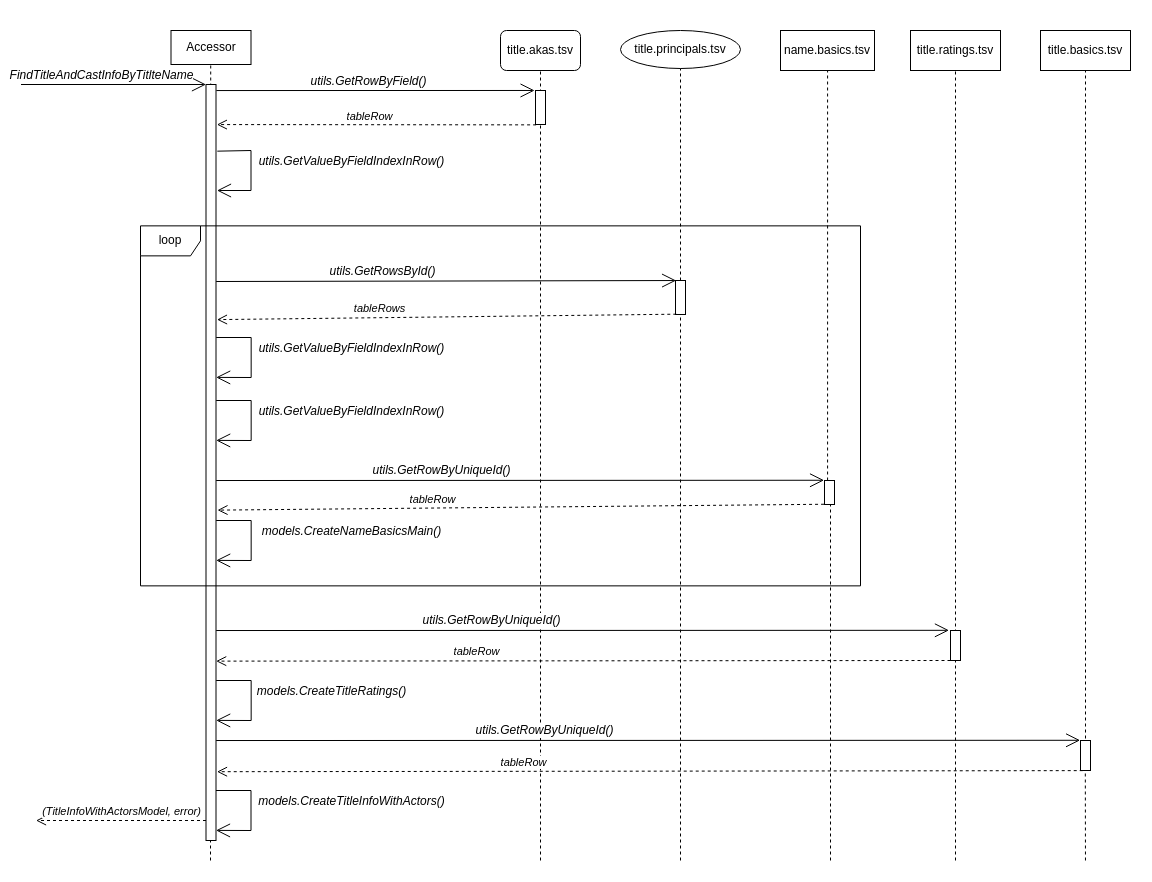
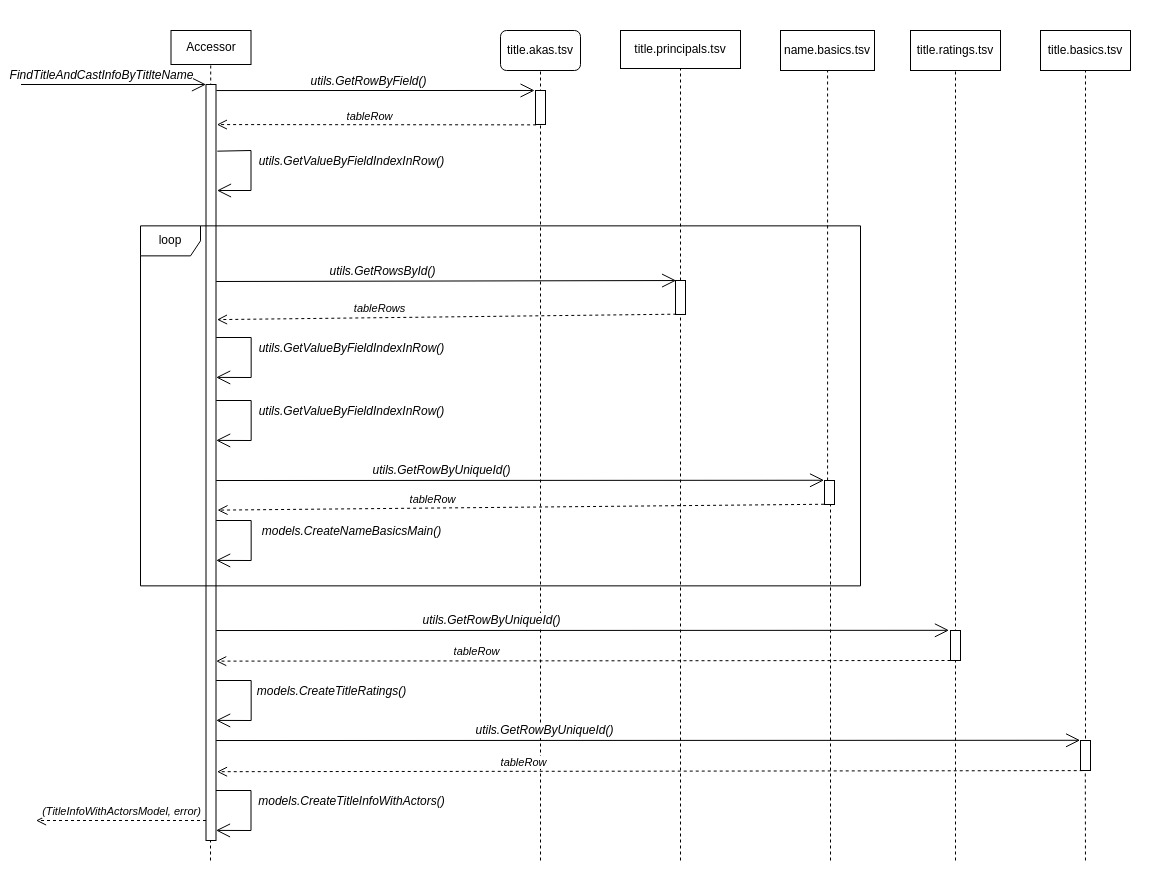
  <mxCell id="0" />
  <mxCell id="1" parent="0" />
  <mxCell id="2" value="" style="endArrow=none;dashed=1;html=1;rounded=0;" parent="1" edge="1"><mxGeometry width="50" height="50" relative="1" as="geometry"><mxPoint x="1084.97" y="860" as="sourcePoint" /><mxPoint x="1084.76" y="740" as="targetPoint" /></mxGeometry></mxCell>
  <mxCell id="3" value="Accessor" style="rounded=0;whiteSpace=wrap;html=1;" parent="1" vertex="1"><mxGeometry x="170.5" y="30" width="80" height="34" as="geometry" /></mxCell>
  <mxCell id="4" value="" style="endArrow=none;dashed=1;html=1;rounded=0;startArrow=none;" parent="1" edge="1"><mxGeometry width="50" height="50" relative="1" as="geometry"><mxPoint x="210" y="860" as="sourcePoint" /><mxPoint x="210.21" y="64" as="targetPoint" /></mxGeometry></mxCell>
  <mxCell id="5" value="" style="html=1;points=[];perimeter=orthogonalPerimeter;" parent="1" vertex="1"><mxGeometry x="205.5" y="84" width="10" height="756" as="geometry" /></mxCell>
  <mxCell id="6" value="&lt;i&gt;(TitleInfoWithActorsModel, error)&lt;/i&gt;" style="html=1;verticalAlign=bottom;endArrow=open;dashed=1;endSize=8;rounded=0;" parent="1" edge="1"><mxGeometry relative="1" as="geometry"><mxPoint x="205.5" y="820" as="sourcePoint" /><mxPoint x="35.5" y="820" as="targetPoint" /><Array as="points" /></mxGeometry></mxCell>
  <mxCell id="7" value="" style="endArrow=open;endFill=1;endSize=12;html=1;rounded=0;" parent="1" edge="1"><mxGeometry width="160" relative="1" as="geometry"><mxPoint x="20.5" y="84" as="sourcePoint" /><mxPoint x="205.5" y="84" as="targetPoint" /></mxGeometry></mxCell>
  <mxCell id="8" value="&lt;i style=&quot;font-size: 12px; text-align: left;&quot;&gt;FindTitleAndCastInfoByTitlteName&lt;/i&gt;" style="edgeLabel;html=1;align=center;verticalAlign=middle;resizable=0;points=[];" parent="7" vertex="1" connectable="0"><mxGeometry x="-0.197" relative="1" as="geometry"><mxPoint x="6" y="-10" as="offset" /></mxGeometry></mxCell>
  <mxCell id="9" value="" style="endArrow=open;endFill=1;endSize=12;html=1;rounded=0;exitX=1.036;exitY=0.008;exitDx=0;exitDy=0;exitPerimeter=0;entryX=-0.091;entryY=-0.001;entryDx=0;entryDy=0;entryPerimeter=0;" parent="1" source="5" target="22" edge="1"><mxGeometry width="160" relative="1" as="geometry"><mxPoint x="215.5" y="94" as="sourcePoint" /><mxPoint x="530" y="90" as="targetPoint" /><Array as="points" /></mxGeometry></mxCell>
  <mxCell id="10" value="&lt;i style=&quot;font-size: 12px; text-align: left;&quot;&gt;utils.GetRowByField()&lt;/i&gt;" style="edgeLabel;html=1;align=center;verticalAlign=middle;resizable=0;points=[];" parent="9" vertex="1" connectable="0"><mxGeometry x="-0.197" relative="1" as="geometry"><mxPoint x="24" y="-10" as="offset" /></mxGeometry></mxCell>
  <mxCell id="11" value="" style="endArrow=open;endFill=1;endSize=12;html=1;rounded=0;exitX=1.081;exitY=0.077;exitDx=0;exitDy=0;exitPerimeter=0;" parent="1" edge="1"><mxGeometry width="160" relative="1" as="geometry"><mxPoint x="216.81" y="150.672" as="sourcePoint" /><mxPoint x="216.5" y="190" as="targetPoint" /><Array as="points"><mxPoint x="250.5" y="150" /><mxPoint x="250.5" y="190" /></Array></mxGeometry></mxCell>
  <mxCell id="12" value="&lt;i style=&quot;font-size: 12px; text-align: left;&quot;&gt;utils.GetValueByFieldIndexInRow()&lt;/i&gt;" style="edgeLabel;html=1;align=center;verticalAlign=middle;resizable=0;points=[];" parent="11" vertex="1" connectable="0"><mxGeometry x="-0.197" relative="1" as="geometry"><mxPoint x="100" y="1" as="offset" /></mxGeometry></mxCell>
  <mxCell id="13" value="" style="group" parent="1" vertex="1" connectable="0"><mxGeometry x="784" y="24" width="90" height="540" as="geometry" /></mxCell>
  <mxCell id="14" value="" style="html=1;points=[];perimeter=orthogonalPerimeter;" parent="13" vertex="1"><mxGeometry x="40" y="456" width="10" height="24" as="geometry" /></mxCell>
  <mxCell id="15" value="" style="endArrow=none;dashed=1;html=1;rounded=0;" parent="13" target="14" edge="1"><mxGeometry width="50" height="50" relative="1" as="geometry"><mxPoint x="46" y="836" as="sourcePoint" /><mxPoint x="1699" y="74" as="targetPoint" /></mxGeometry></mxCell>
  <mxCell id="16" value="&lt;i&gt;tableRow&lt;/i&gt;" style="html=1;verticalAlign=bottom;endArrow=open;dashed=1;endSize=8;rounded=0;entryX=1.089;entryY=0.053;entryDx=0;entryDy=0;entryPerimeter=0;exitX=0.06;exitY=1.011;exitDx=0;exitDy=0;exitPerimeter=0;" parent="1" source="22" target="5" edge="1"><mxGeometry x="0.046" y="1" relative="1" as="geometry"><mxPoint x="530" y="120" as="sourcePoint" /><mxPoint x="215.5" y="123.17" as="targetPoint" /><Array as="points" /><mxPoint as="offset" /></mxGeometry></mxCell>
  <mxCell id="17" value="" style="endArrow=open;endFill=1;endSize=12;html=1;rounded=0;entryX=0.06;entryY=0.001;entryDx=0;entryDy=0;entryPerimeter=0;" parent="1" target="27" edge="1"><mxGeometry width="160" relative="1" as="geometry"><mxPoint x="215.67" y="281" as="sourcePoint" /><mxPoint x="680.17" y="281" as="targetPoint" /><Array as="points" /></mxGeometry></mxCell>
  <mxCell id="18" value="&lt;i style=&quot;font-size: 12px; text-align: left;&quot;&gt;utils.GetRowsById()&lt;/i&gt;" style="edgeLabel;html=1;align=center;verticalAlign=middle;resizable=0;points=[];" parent="17" vertex="1" connectable="0"><mxGeometry x="-0.197" relative="1" as="geometry"><mxPoint x="-19" y="-10" as="offset" /></mxGeometry></mxCell>
  <mxCell id="19" value="" style="group" parent="1" vertex="1" connectable="0"><mxGeometry x="500" y="24" width="415" height="561.36" as="geometry" /></mxCell>
  <mxCell id="20" value="title.akas.tsv" style="whiteSpace=wrap;html=1;rounded=1;" parent="19" vertex="1"><mxGeometry y="6" width="80" height="40" as="geometry" /></mxCell>
  <mxCell id="21" value="" style="endArrow=none;dashed=1;html=1;rounded=0;" parent="19" target="20" edge="1"><mxGeometry width="50" height="50" relative="1" as="geometry"><mxPoint x="40" y="836" as="sourcePoint" /><mxPoint x="60" y="60" as="targetPoint" /></mxGeometry></mxCell>
  <mxCell id="22" value="&lt;span style=&quot;color: rgba(0, 0, 0, 0); font-family: monospace; font-size: 0px; text-align: start;&quot;&gt;%3CmxGraphModel%3E%3Croot%3E%3CmxCell%20id%3D%220%22%2F%3E%3CmxCell%20id%3D%221%22%20parent%3D%220%22%2F%3E%3CmxCell%20id%3D%222%22%20value%3D%22%22%20style%3D%22html%3D1%3Bpoints%3D%5B%5D%3Bperimeter%3DorthogonalPerimeter%3B%22%20vertex%3D%221%22%20parent%3D%221%22%3E%3CmxGeometry%20x%3D%221545%22%20y%3D%22290%22%20width%3D%2210%22%20height%3D%2234%22%20as%3D%22geometry%22%2F%3E%3C%2FmxCell%3E%3C%2Froot%3E%3C%2FmxGraphModel%3E&lt;/span&gt;" style="html=1;points=[];perimeter=orthogonalPerimeter;" parent="19" vertex="1"><mxGeometry x="35" y="66" width="10" height="34" as="geometry" /></mxCell>
  <mxCell id="23" value="name.basics.tsv" style="rounded=0;whiteSpace=wrap;html=1;" parent="19" vertex="1"><mxGeometry x="280" y="6" width="94" height="40" as="geometry" /></mxCell>
  <mxCell id="24" value="" style="group" parent="1" vertex="1" connectable="0"><mxGeometry x="620" y="24" width="270" height="561.36" as="geometry" /></mxCell>
- <mxCell id="25" value="title.principals.tsv" style="ellipse;whiteSpace=wrap;html=1;" parent="24" vertex="1"><mxGeometry y="6" width="120" height="38" as="geometry" /></mxCell>
+ <mxCell id="25" value="title.principals.tsv" style="rounded=0;whiteSpace=wrap;html=1;" parent="24" vertex="1"><mxGeometry y="6" width="120" height="38" as="geometry" /></mxCell>
  <mxCell id="26" value="" style="endArrow=none;dashed=1;html=1;rounded=0;startArrow=none;" parent="24" source="27" target="25" edge="1"><mxGeometry width="50" height="50" relative="1" as="geometry"><mxPoint x="60" y="540" as="sourcePoint" /><mxPoint x="140" y="100" as="targetPoint" /></mxGeometry></mxCell>
  <mxCell id="27" value="" style="html=1;points=[];perimeter=orthogonalPerimeter;" parent="24" vertex="1"><mxGeometry x="55" y="256" width="10" height="34" as="geometry" /></mxCell>
  <mxCell id="28" value="" style="endArrow=none;dashed=1;html=1;rounded=0;" parent="24" target="27" edge="1"><mxGeometry width="50" height="50" relative="1" as="geometry"><mxPoint x="60" y="836" as="sourcePoint" /><mxPoint x="1550.0" y="74" as="targetPoint" /><Array as="points"><mxPoint x="60" y="676" /></Array></mxGeometry></mxCell>
  <mxCell id="29" value="" style="group" parent="24" vertex="1" connectable="0"><mxGeometry x="-480" y="196" width="720" height="365.36" as="geometry" /></mxCell>
  <mxCell id="30" value="" style="group" parent="29" vertex="1" connectable="0"><mxGeometry y="5.357" width="720" height="360.003" as="geometry" /></mxCell>
  <mxCell id="31" value="loop" style="shape=umlFrame;whiteSpace=wrap;html=1;" parent="30" vertex="1"><mxGeometry y="0.003" width="720" height="360" as="geometry" /></mxCell>
  <mxCell id="32" value="&lt;i&gt;tableRows&lt;/i&gt;" style="html=1;verticalAlign=bottom;endArrow=open;dashed=1;endSize=8;rounded=0;exitX=0.079;exitY=0.991;exitDx=0;exitDy=0;exitPerimeter=0;entryX=1.1;entryY=0.311;entryDx=0;entryDy=0;entryPerimeter=0;" parent="1" source="27" target="5" edge="1"><mxGeometry x="0.292" relative="1" as="geometry"><mxPoint x="670" y="310" as="sourcePoint" /><mxPoint x="220" y="314" as="targetPoint" /><Array as="points" /><mxPoint as="offset" /></mxGeometry></mxCell>
  <mxCell id="33" value="" style="endArrow=open;endFill=1;endSize=12;html=1;rounded=0;entryX=1;entryY=0.798;entryDx=0;entryDy=0;entryPerimeter=0;" parent="1" edge="1"><mxGeometry width="160" relative="1" as="geometry"><mxPoint x="215.67" y="337" as="sourcePoint" /><mxPoint x="215.67" y="376.9" as="targetPoint" /><Array as="points"><mxPoint x="250.67" y="337" /><mxPoint x="250.67" y="377" /></Array></mxGeometry></mxCell>
  <mxCell id="34" value="&lt;i style=&quot;font-size: 12px; text-align: left;&quot;&gt;utils.GetValueByFieldIndexInRow()&lt;/i&gt;" style="edgeLabel;html=1;align=center;verticalAlign=middle;resizable=0;points=[];" parent="33" vertex="1" connectable="0"><mxGeometry x="-0.197" relative="1" as="geometry"><mxPoint x="100" y="1" as="offset" /></mxGeometry></mxCell>
  <mxCell id="35" value="" style="endArrow=open;endFill=1;endSize=12;html=1;rounded=0;entryX=1;entryY=0.798;entryDx=0;entryDy=0;entryPerimeter=0;" parent="1" edge="1"><mxGeometry width="160" relative="1" as="geometry"><mxPoint x="215.67" y="400" as="sourcePoint" /><mxPoint x="215.67" y="439.9" as="targetPoint" /><Array as="points"><mxPoint x="250.67" y="400" /><mxPoint x="250.67" y="440" /></Array></mxGeometry></mxCell>
  <mxCell id="36" value="&lt;i style=&quot;font-size: 12px; text-align: left;&quot;&gt;utils.GetValueByFieldIndexInRow()&lt;/i&gt;" style="edgeLabel;html=1;align=center;verticalAlign=middle;resizable=0;points=[];" parent="35" vertex="1" connectable="0"><mxGeometry x="-0.197" relative="1" as="geometry"><mxPoint x="100" y="1" as="offset" /></mxGeometry></mxCell>
  <mxCell id="37" value="" style="endArrow=open;endFill=1;endSize=12;html=1;rounded=0;exitX=0.993;exitY=0.514;exitDx=0;exitDy=0;exitPerimeter=0;entryX=-0.044;entryY=-0.01;entryDx=0;entryDy=0;entryPerimeter=0;" parent="1" target="14" edge="1"><mxGeometry width="160" relative="1" as="geometry"><mxPoint x="215.67" y="480.03" as="sourcePoint" /><mxPoint x="810" y="480" as="targetPoint" /><Array as="points" /></mxGeometry></mxCell>
  <mxCell id="38" value="&lt;i style=&quot;font-size: 12px; text-align: left;&quot;&gt;utils.GetRowByUniqueId()&lt;/i&gt;" style="edgeLabel;html=1;align=center;verticalAlign=middle;resizable=0;points=[];" parent="37" vertex="1" connectable="0"><mxGeometry x="-0.197" relative="1" as="geometry"><mxPoint x="-19" y="-10" as="offset" /></mxGeometry></mxCell>
  <mxCell id="39" value="" style="endArrow=open;endFill=1;endSize=12;html=1;rounded=0;entryX=1;entryY=0.798;entryDx=0;entryDy=0;entryPerimeter=0;" parent="1" edge="1"><mxGeometry width="160" relative="1" as="geometry"><mxPoint x="215.67" y="520" as="sourcePoint" /><mxPoint x="215.67" y="559.9" as="targetPoint" /><Array as="points"><mxPoint x="250.67" y="520" /><mxPoint x="250.67" y="560" /></Array></mxGeometry></mxCell>
  <mxCell id="40" value="&lt;i style=&quot;font-size: 12px; text-align: left;&quot;&gt;models.CreateNameBasicsMain()&lt;/i&gt;" style="edgeLabel;html=1;align=center;verticalAlign=middle;resizable=0;points=[];" parent="39" vertex="1" connectable="0"><mxGeometry x="-0.197" relative="1" as="geometry"><mxPoint x="100" y="1" as="offset" /></mxGeometry></mxCell>
  <mxCell id="41" value="" style="group" parent="1" vertex="1" connectable="0"><mxGeometry x="910" y="20" width="90" height="840" as="geometry" /></mxCell>
  <mxCell id="42" value="title.ratings.tsv" style="rounded=0;whiteSpace=wrap;html=1;" parent="41" vertex="1"><mxGeometry y="10" width="90" height="40" as="geometry" /></mxCell>
  <mxCell id="43" value="" style="endArrow=none;dashed=1;html=1;rounded=0;" parent="41" target="42" edge="1"><mxGeometry width="50" height="50" relative="1" as="geometry"><mxPoint x="45" y="840" as="sourcePoint" /><mxPoint x="105" y="155.556" as="targetPoint" /></mxGeometry></mxCell>
  <mxCell id="44" value="&lt;span style=&quot;color: rgba(0, 0, 0, 0); font-family: monospace; font-size: 0px; text-align: start;&quot;&gt;%3CmxGraphModel%3E%3Croot%3E%3CmxCell%20id%3D%220%22%2F%3E%3CmxCell%20id%3D%221%22%20parent%3D%220%22%2F%3E%3CmxCell%20id%3D%222%22%20value%3D%22%22%20style%3D%22html%3D1%3Bpoints%3D%5B%5D%3Bperimeter%3DorthogonalPerimeter%3B%22%20vertex%3D%221%22%20parent%3D%221%22%3E%3CmxGeometry%20x%3D%221545%22%20y%3D%22290%22%20width%3D%2210%22%20height%3D%2234%22%20as%3D%22geometry%22%2F%3E%3C%2FmxCell%3E%3C%2Froot%3E%3C%2FmxGraphModel%3E&lt;/span&gt;" style="html=1;points=[];perimeter=orthogonalPerimeter;" parent="41" vertex="1"><mxGeometry x="40" y="610" width="10" height="30" as="geometry" /></mxCell>
  <mxCell id="45" value="" style="endArrow=open;endFill=1;endSize=12;html=1;rounded=0;exitX=0.993;exitY=0.514;exitDx=0;exitDy=0;exitPerimeter=0;entryX=-0.153;entryY=-0.006;entryDx=0;entryDy=0;entryPerimeter=0;" parent="1" target="44" edge="1"><mxGeometry width="160" relative="1" as="geometry"><mxPoint x="215.67" y="630.03" as="sourcePoint" /><mxPoint x="960" y="630" as="targetPoint" /><Array as="points" /></mxGeometry></mxCell>
  <mxCell id="46" value="&lt;i style=&quot;font-size: 12px; text-align: left;&quot;&gt;utils.GetRowByUniqueId()&lt;/i&gt;" style="edgeLabel;html=1;align=center;verticalAlign=middle;resizable=0;points=[];" parent="45" vertex="1" connectable="0"><mxGeometry x="-0.197" relative="1" as="geometry"><mxPoint x="-19" y="-10" as="offset" /></mxGeometry></mxCell>
  <mxCell id="47" value="&lt;i&gt;tableRow&lt;/i&gt;" style="html=1;verticalAlign=bottom;endArrow=open;dashed=1;endSize=8;rounded=0;entryX=1.07;entryY=0.099;entryDx=0;entryDy=0;entryPerimeter=0;" parent="1" edge="1"><mxGeometry x="0.292" relative="1" as="geometry"><mxPoint x="950" y="660" as="sourcePoint" /><mxPoint x="215.67" y="660.63" as="targetPoint" /><Array as="points" /><mxPoint as="offset" /></mxGeometry></mxCell>
  <mxCell id="48" value="" style="endArrow=open;endFill=1;endSize=12;html=1;rounded=0;entryX=1;entryY=0.798;entryDx=0;entryDy=0;entryPerimeter=0;" parent="1" edge="1"><mxGeometry width="160" relative="1" as="geometry"><mxPoint x="215.67" y="680" as="sourcePoint" /><mxPoint x="215.67" y="719.9" as="targetPoint" /><Array as="points"><mxPoint x="250.67" y="680" /><mxPoint x="250.67" y="720" /></Array></mxGeometry></mxCell>
  <mxCell id="49" value="&lt;i style=&quot;font-size: 12px; text-align: left;&quot;&gt;models.CreateTitleRatings()&lt;/i&gt;" style="edgeLabel;html=1;align=center;verticalAlign=middle;resizable=0;points=[];" parent="48" vertex="1" connectable="0"><mxGeometry x="-0.197" relative="1" as="geometry"><mxPoint x="80" y="1" as="offset" /></mxGeometry></mxCell>
  <mxCell id="50" value="" style="endArrow=open;endFill=1;endSize=12;html=1;rounded=0;exitX=0.993;exitY=0.514;exitDx=0;exitDy=0;exitPerimeter=0;entryX=-0.038;entryY=-0.007;entryDx=0;entryDy=0;entryPerimeter=0;" parent="1" edge="1" target="59"><mxGeometry width="160" relative="1" as="geometry"><mxPoint x="215.67" y="740.03" as="sourcePoint" /><mxPoint x="1100.17" y="740" as="targetPoint" /><Array as="points" /></mxGeometry></mxCell>
  <mxCell id="51" value="&lt;i style=&quot;font-size: 12px; text-align: left;&quot;&gt;utils.GetRowByUniqueId()&lt;/i&gt;" style="edgeLabel;html=1;align=center;verticalAlign=middle;resizable=0;points=[];" parent="50" vertex="1" connectable="0"><mxGeometry x="-0.197" relative="1" as="geometry"><mxPoint x="-19" y="-10" as="offset" /></mxGeometry></mxCell>
  <mxCell id="52" value="&lt;i&gt;tableRow&lt;/i&gt;" style="html=1;verticalAlign=bottom;endArrow=open;dashed=1;endSize=8;rounded=0;entryX=1.1;entryY=0.909;entryDx=0;entryDy=0;entryPerimeter=0;exitX=0.222;exitY=1.004;exitDx=0;exitDy=0;exitPerimeter=0;" parent="1" source="59" target="5" edge="1"><mxGeometry x="0.292" relative="1" as="geometry"><mxPoint x="1090" y="770" as="sourcePoint" /><mxPoint x="215.67" y="760" as="targetPoint" /><Array as="points" /><mxPoint as="offset" /></mxGeometry></mxCell>
  <mxCell id="53" value="" style="group" parent="1" vertex="1" connectable="0"><mxGeometry x="1040" y="20" width="90" height="730" as="geometry" /></mxCell>
  <mxCell id="54" value="title.basics.tsv" style="rounded=0;whiteSpace=wrap;html=1;" parent="53" vertex="1"><mxGeometry y="10" width="90" height="40" as="geometry" /></mxCell>
  <mxCell id="55" value="" style="endArrow=none;dashed=1;html=1;rounded=0;" parent="53" target="54" edge="1"><mxGeometry width="50" height="50" relative="1" as="geometry"><mxPoint x="45" y="730" as="sourcePoint" /><mxPoint x="105" y="135.185" as="targetPoint" /></mxGeometry></mxCell>
  <mxCell id="56" value="" style="endArrow=open;endFill=1;endSize=12;html=1;rounded=0;entryX=1;entryY=0.798;entryDx=0;entryDy=0;entryPerimeter=0;" parent="1" edge="1"><mxGeometry width="160" relative="1" as="geometry"><mxPoint x="215.5" y="790" as="sourcePoint" /><mxPoint x="215.5" y="829.9" as="targetPoint" /><Array as="points"><mxPoint x="250.5" y="790" /><mxPoint x="250.5" y="830" /></Array></mxGeometry></mxCell>
  <mxCell id="57" value="&lt;i style=&quot;font-size: 12px; text-align: left;&quot;&gt;models.CreateTitleInfoWithActors()&lt;/i&gt;" style="edgeLabel;html=1;align=center;verticalAlign=middle;resizable=0;points=[];" parent="56" vertex="1" connectable="0"><mxGeometry x="-0.197" relative="1" as="geometry"><mxPoint x="100" y="1" as="offset" /></mxGeometry></mxCell>
  <mxCell id="58" value="&lt;i&gt;tableRow&lt;/i&gt;" style="html=1;verticalAlign=bottom;endArrow=open;dashed=1;endSize=8;rounded=0;exitX=-0.044;exitY=0.99;exitDx=0;exitDy=0;exitPerimeter=0;entryX=1.15;entryY=0.563;entryDx=0;entryDy=0;entryPerimeter=0;" parent="1" source="14" target="5" edge="1"><mxGeometry x="0.292" relative="1" as="geometry"><mxPoint x="810" y="500" as="sourcePoint" /><mxPoint x="220" y="510" as="targetPoint" /><Array as="points" /><mxPoint as="offset" /></mxGeometry></mxCell>
  <mxCell id="59" value="&lt;span style=&quot;color: rgba(0, 0, 0, 0); font-family: monospace; font-size: 0px; text-align: start;&quot;&gt;%3CmxGraphModel%3E%3Croot%3E%3CmxCell%20id%3D%220%22%2F%3E%3CmxCell%20id%3D%221%22%20parent%3D%220%22%2F%3E%3CmxCell%20id%3D%222%22%20value%3D%22%22%20style%3D%22html%3D1%3Bpoints%3D%5B%5D%3Bperimeter%3DorthogonalPerimeter%3B%22%20vertex%3D%221%22%20parent%3D%221%22%3E%3CmxGeometry%20x%3D%221545%22%20y%3D%22290%22%20width%3D%2210%22%20height%3D%2234%22%20as%3D%22geometry%22%2F%3E%3C%2FmxCell%3E%3C%2Froot%3E%3C%2FmxGraphModel%3E&lt;/span&gt;" style="html=1;points=[];perimeter=orthogonalPerimeter;" parent="1" vertex="1"><mxGeometry x="1080" y="740" width="10" height="30" as="geometry" /></mxCell>
  <mxCell id="60" value="" style="endArrow=none;dashed=1;html=1;rounded=0;startArrow=none;" parent="1" source="14" target="23" edge="1"><mxGeometry width="50" height="50" relative="1" as="geometry"><mxPoint x="829" y="564" as="sourcePoint" /><mxPoint x="889" y="124" as="targetPoint" /></mxGeometry></mxCell>
